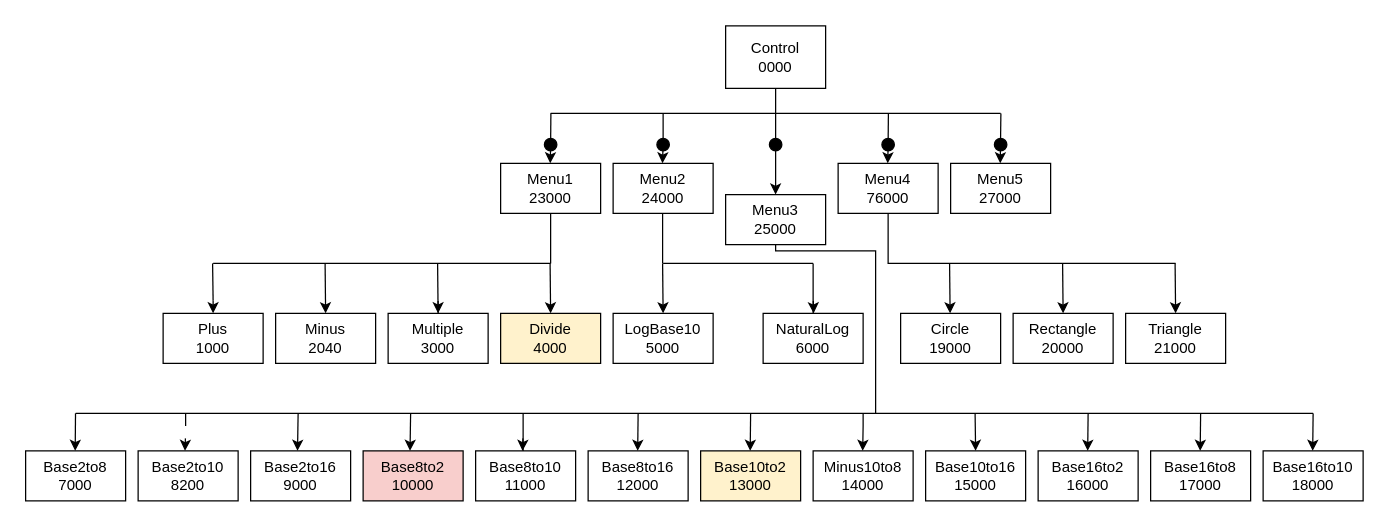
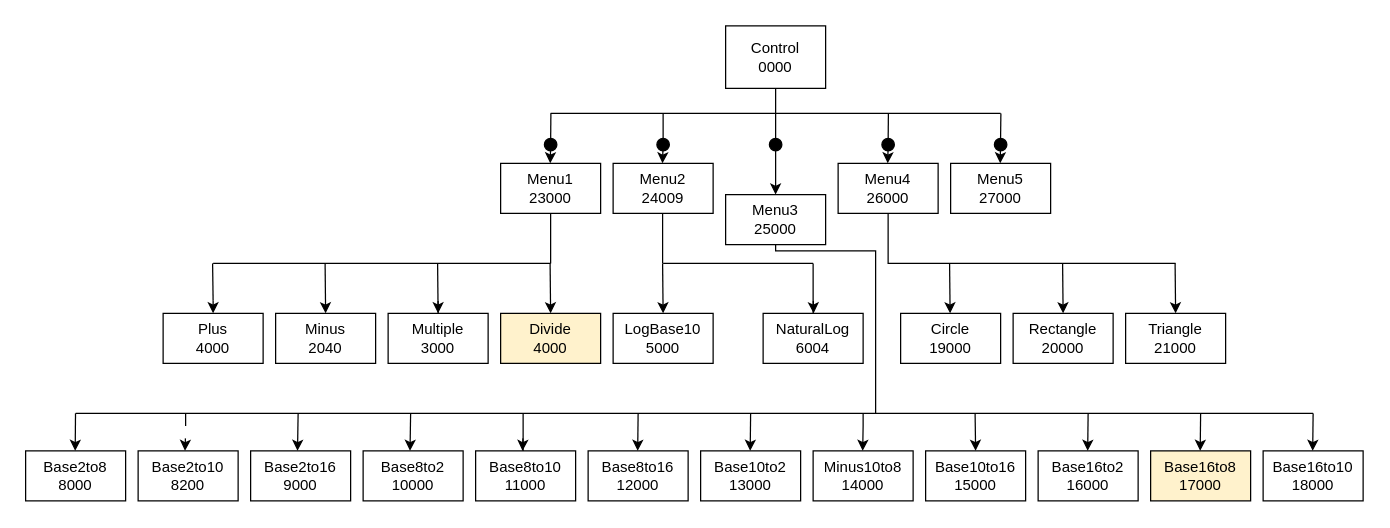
  <mxCell id="0" />
  <mxCell id="1" parent="0" />
- <mxCell id="2" value="Plus&lt;br&gt;1000" style="rounded=0;whiteSpace=wrap;html=1;" parent="1" vertex="1"><mxGeometry x="130" y="250" width="80" height="40" as="geometry" /></mxCell>
+ <mxCell id="2" value="Plus&lt;br&gt;4000" style="rounded=0;whiteSpace=wrap;html=1;" parent="1" vertex="1"><mxGeometry x="130" y="250" width="80" height="40" as="geometry" /></mxCell>
  <mxCell id="3" value="Minus&lt;br&gt;2040" style="rounded=0;whiteSpace=wrap;html=1;" parent="1" vertex="1"><mxGeometry x="220" y="250" width="80" height="40" as="geometry" /></mxCell>
  <mxCell id="4" value="Multiple&lt;br&gt;3000" style="rounded=0;whiteSpace=wrap;html=1;" parent="1" vertex="1"><mxGeometry x="310" y="250" width="80" height="40" as="geometry" /></mxCell>
  <mxCell id="5" value="Divide&lt;br&gt;4000" style="rounded=0;whiteSpace=wrap;html=1;fillColor=#fff2cc;" parent="1" vertex="1"><mxGeometry x="400" y="250" width="80" height="40" as="geometry" /></mxCell>
  <mxCell id="6" value="LogBase10&lt;br&gt;5000" style="rounded=0;whiteSpace=wrap;html=1;" parent="1" vertex="1"><mxGeometry x="490" y="250" width="80" height="40" as="geometry" /></mxCell>
- <mxCell id="7" value="NaturalLog&lt;br&gt;6000" style="rounded=0;whiteSpace=wrap;html=1;" parent="1" vertex="1"><mxGeometry x="610" y="250" width="80" height="40" as="geometry" /></mxCell>
- <mxCell id="8" value="Base2to8&lt;br&gt;7000" style="rounded=0;whiteSpace=wrap;html=1;" parent="1" vertex="1"><mxGeometry x="20" y="360" width="80" height="40" as="geometry" /></mxCell>
+ <mxCell id="7" value="NaturalLog&lt;br&gt;6004" style="rounded=0;whiteSpace=wrap;html=1;" parent="1" vertex="1"><mxGeometry x="610" y="250" width="80" height="40" as="geometry" /></mxCell>
+ <mxCell id="8" value="Base2to8&lt;br&gt;8000" style="rounded=0;whiteSpace=wrap;html=1;" parent="1" vertex="1"><mxGeometry x="20" y="360" width="80" height="40" as="geometry" /></mxCell>
  <mxCell id="9" value="Base2to10&lt;br&gt;8200" style="rounded=0;whiteSpace=wrap;html=1;" parent="1" vertex="1"><mxGeometry x="110" y="360" width="80" height="40" as="geometry" /></mxCell>
  <mxCell id="10" value="Base2to16&lt;br&gt;9000" style="rounded=0;whiteSpace=wrap;html=1;" parent="1" vertex="1"><mxGeometry x="200" y="360" width="80" height="40" as="geometry" /></mxCell>
- <mxCell id="11" value="Base8to2&lt;br&gt;10000" style="rounded=0;whiteSpace=wrap;html=1;fillColor=#f8cecc;" parent="1" vertex="1"><mxGeometry x="290" y="360" width="80" height="40" as="geometry" /></mxCell>
+ <mxCell id="11" value="Base8to2&lt;br&gt;10000" style="rounded=0;whiteSpace=wrap;html=1;" parent="1" vertex="1"><mxGeometry x="290" y="360" width="80" height="40" as="geometry" /></mxCell>
  <mxCell id="12" value="Base8to10&lt;br&gt;11000" style="rounded=0;whiteSpace=wrap;html=1;" parent="1" vertex="1"><mxGeometry x="380" y="360" width="80" height="40" as="geometry" /></mxCell>
  <mxCell id="13" value="Base8to16&lt;br&gt;12000" style="rounded=0;whiteSpace=wrap;html=1;" parent="1" vertex="1"><mxGeometry x="470" y="360" width="80" height="40" as="geometry" /></mxCell>
- <mxCell id="14" value="Base10to2&lt;br&gt;13000" style="rounded=0;whiteSpace=wrap;html=1;fillColor=#fff2cc;" parent="1" vertex="1"><mxGeometry x="560" y="360" width="80" height="40" as="geometry" /></mxCell>
+ <mxCell id="14" value="Base10to2&lt;br&gt;13000" style="rounded=0;whiteSpace=wrap;html=1;" parent="1" vertex="1"><mxGeometry x="560" y="360" width="80" height="40" as="geometry" /></mxCell>
  <mxCell id="15" value="Minus10to8&lt;br&gt;14000" style="rounded=0;whiteSpace=wrap;html=1;" parent="1" vertex="1"><mxGeometry x="650" y="360" width="80" height="40" as="geometry" /></mxCell>
  <mxCell id="16" value="Base10to16&lt;br&gt;15000" style="rounded=0;whiteSpace=wrap;html=1;" parent="1" vertex="1"><mxGeometry x="740" y="360" width="80" height="40" as="geometry" /></mxCell>
  <mxCell id="17" value="Base16to2&lt;br&gt;16000" style="rounded=0;whiteSpace=wrap;html=1;" parent="1" vertex="1"><mxGeometry x="830" y="360" width="80" height="40" as="geometry" /></mxCell>
- <mxCell id="18" value="Base16to8&lt;br&gt;17000" style="rounded=0;whiteSpace=wrap;html=1;" parent="1" vertex="1"><mxGeometry x="920" y="360" width="80" height="40" as="geometry" /></mxCell>
+ <mxCell id="18" value="Base16to8&lt;br&gt;17000" style="rounded=0;whiteSpace=wrap;html=1;fillColor=#fff2cc;" parent="1" vertex="1"><mxGeometry x="920" y="360" width="80" height="40" as="geometry" /></mxCell>
  <mxCell id="19" value="Base16to10&lt;br&gt;18000" style="rounded=0;whiteSpace=wrap;html=1;" parent="1" vertex="1"><mxGeometry x="1010" y="360" width="80" height="40" as="geometry" /></mxCell>
  <mxCell id="20" value="Circle&lt;br&gt;19000" style="rounded=0;whiteSpace=wrap;html=1;" parent="1" vertex="1"><mxGeometry x="720" y="250" width="80" height="40" as="geometry" /></mxCell>
  <mxCell id="21" value="Rectangle&lt;br&gt;20000" style="rounded=0;whiteSpace=wrap;html=1;" parent="1" vertex="1"><mxGeometry x="810" y="250" width="80" height="40" as="geometry" /></mxCell>
  <mxCell id="22" value="Triangle&lt;br&gt;21000" style="rounded=0;whiteSpace=wrap;html=1;" parent="1" vertex="1"><mxGeometry x="900" y="250" width="80" height="40" as="geometry" /></mxCell>
  <mxCell id="23" value="" style="edgeStyle=orthogonalEdgeStyle;rounded=0;orthogonalLoop=1;jettySize=auto;html=1;entryX=0.5;entryY=0;entryDx=0;entryDy=0;startArrow=none;" parent="1" source="67" target="42" edge="1"><mxGeometry relative="1" as="geometry"><mxPoint x="620" y="100" as="targetPoint" /></mxGeometry></mxCell>
  <mxCell id="24" value="Control&lt;br&gt;0000" style="rounded=0;whiteSpace=wrap;html=1;" parent="1" vertex="1"><mxGeometry x="580" y="20" width="80" height="50" as="geometry" /></mxCell>
  <mxCell id="25" value="" style="endArrow=none;html=1;rounded=0;" parent="1" edge="1"><mxGeometry width="50" height="50" relative="1" as="geometry"><mxPoint x="60" y="330" as="sourcePoint" /><mxPoint x="1050" y="330" as="targetPoint" /></mxGeometry></mxCell>
  <mxCell id="26" value="" style="endArrow=classic;html=1;rounded=0;" parent="1" edge="1"><mxGeometry width="50" height="50" relative="1" as="geometry"><mxPoint x="59.91" y="330" as="sourcePoint" /><mxPoint x="59.66" y="360" as="targetPoint" /></mxGeometry></mxCell>
  <mxCell id="27" value="" style="endArrow=classic;html=1;rounded=0;startArrow=none;" parent="1" edge="1"><mxGeometry width="50" height="50" relative="1" as="geometry"><mxPoint x="147.84" y="350" as="sourcePoint" /><mxPoint x="147.52" y="360" as="targetPoint" /></mxGeometry></mxCell>
  <mxCell id="28" value="" style="endArrow=classic;html=1;rounded=0;" parent="1" edge="1"><mxGeometry width="50" height="50" relative="1" as="geometry"><mxPoint x="238" y="330" as="sourcePoint" /><mxPoint x="237.52" y="360" as="targetPoint" /></mxGeometry></mxCell>
  <mxCell id="29" value="" style="endArrow=classic;html=1;rounded=0;" parent="1" edge="1"><mxGeometry width="50" height="50" relative="1" as="geometry"><mxPoint x="328" y="330" as="sourcePoint" /><mxPoint x="327.52" y="360" as="targetPoint" /></mxGeometry></mxCell>
  <mxCell id="30" value="" style="endArrow=classic;html=1;rounded=0;startArrow=none;" parent="1" edge="1"><mxGeometry width="50" height="50" relative="1" as="geometry"><mxPoint x="417.84" y="350" as="sourcePoint" /><mxPoint x="417.52" y="360" as="targetPoint" /></mxGeometry></mxCell>
  <mxCell id="31" value="" style="endArrow=classic;html=1;rounded=0;" parent="1" edge="1"><mxGeometry width="50" height="50" relative="1" as="geometry"><mxPoint x="510" y="330" as="sourcePoint" /><mxPoint x="509.66" y="360" as="targetPoint" /></mxGeometry></mxCell>
  <mxCell id="32" value="" style="endArrow=classic;html=1;rounded=0;" parent="1" edge="1"><mxGeometry width="50" height="50" relative="1" as="geometry"><mxPoint x="600" y="330" as="sourcePoint" /><mxPoint x="599.66" y="360" as="targetPoint" /></mxGeometry></mxCell>
  <mxCell id="33" value="" style="endArrow=classic;html=1;rounded=0;" parent="1" edge="1"><mxGeometry width="50" height="50" relative="1" as="geometry"><mxPoint x="690" y="330" as="sourcePoint" /><mxPoint x="689.66" y="360" as="targetPoint" /><Array as="points"><mxPoint x="690" y="340" /></Array></mxGeometry></mxCell>
  <mxCell id="34" value="" style="endArrow=classic;html=1;rounded=0;" parent="1" edge="1"><mxGeometry width="50" height="50" relative="1" as="geometry"><mxPoint x="779.58" y="330" as="sourcePoint" /><mxPoint x="780" y="360" as="targetPoint" /></mxGeometry></mxCell>
  <mxCell id="35" value="" style="endArrow=classic;html=1;rounded=0;" parent="1" edge="1"><mxGeometry width="50" height="50" relative="1" as="geometry"><mxPoint x="870" y="330" as="sourcePoint" /><mxPoint x="869.66" y="360" as="targetPoint" /></mxGeometry></mxCell>
  <mxCell id="36" value="" style="endArrow=classic;html=1;rounded=0;" parent="1" edge="1"><mxGeometry width="50" height="50" relative="1" as="geometry"><mxPoint x="960" y="330" as="sourcePoint" /><mxPoint x="959.66" y="360" as="targetPoint" /></mxGeometry></mxCell>
  <mxCell id="37" value="" style="endArrow=classic;html=1;rounded=0;" parent="1" edge="1"><mxGeometry width="50" height="50" relative="1" as="geometry"><mxPoint x="1050" y="330" as="sourcePoint" /><mxPoint x="1049.66" y="360" as="targetPoint" /></mxGeometry></mxCell>
  <mxCell id="38" value="Menu1&lt;br&gt;23000" style="rounded=0;whiteSpace=wrap;html=1;" parent="1" vertex="1"><mxGeometry x="400" y="130" width="80" height="40" as="geometry" /></mxCell>
- <mxCell id="39" value="Menu2&lt;br&gt;24000" style="rounded=0;whiteSpace=wrap;html=1;" parent="1" vertex="1"><mxGeometry x="490" y="130" width="80" height="40" as="geometry" /></mxCell>
+ <mxCell id="39" value="Menu2&lt;br&gt;24009" style="rounded=0;whiteSpace=wrap;html=1;" parent="1" vertex="1"><mxGeometry x="490" y="130" width="80" height="40" as="geometry" /></mxCell>
  <mxCell id="40" value="Menu5&lt;br&gt;27000" style="rounded=0;whiteSpace=wrap;html=1;" parent="1" vertex="1"><mxGeometry x="760" y="130" width="80" height="40" as="geometry" /></mxCell>
- <mxCell id="41" value="Menu4&lt;br&gt;76000" style="rounded=0;whiteSpace=wrap;html=1;" parent="1" vertex="1"><mxGeometry x="670" y="130" width="80" height="40" as="geometry" /></mxCell>
+ <mxCell id="41" value="Menu4&lt;br&gt;26000" style="rounded=0;whiteSpace=wrap;html=1;" parent="1" vertex="1"><mxGeometry x="670" y="130" width="80" height="40" as="geometry" /></mxCell>
  <mxCell id="42" value="Menu3&lt;br&gt;25000" style="rounded=0;whiteSpace=wrap;html=1;" parent="1" vertex="1"><mxGeometry x="580" y="155" width="80" height="40" as="geometry" /></mxCell>
  <mxCell id="43" value="" style="endArrow=none;html=1;rounded=0;" parent="1" edge="1"><mxGeometry width="50" height="50" relative="1" as="geometry"><mxPoint x="440" y="90" as="sourcePoint" /><mxPoint x="800" y="90" as="targetPoint" /></mxGeometry></mxCell>
  <mxCell id="44" value="" style="endArrow=classic;html=1;rounded=0;startArrow=none;" parent="1" source="65" edge="1"><mxGeometry width="50" height="50" relative="1" as="geometry"><mxPoint x="530" y="90" as="sourcePoint" /><mxPoint x="529.5" y="130" as="targetPoint" /></mxGeometry></mxCell>
  <mxCell id="45" value="" style="endArrow=classic;html=1;rounded=0;startArrow=none;" parent="1" source="63" edge="1"><mxGeometry width="50" height="50" relative="1" as="geometry"><mxPoint x="440.21" y="90" as="sourcePoint" /><mxPoint x="439.71" y="130" as="targetPoint" /></mxGeometry></mxCell>
  <mxCell id="46" value="" style="endArrow=classic;html=1;rounded=0;startArrow=none;" parent="1" source="69" edge="1"><mxGeometry width="50" height="50" relative="1" as="geometry"><mxPoint x="710.21" y="90" as="sourcePoint" /><mxPoint x="709.71" y="130" as="targetPoint" /></mxGeometry></mxCell>
  <mxCell id="47" value="" style="endArrow=classic;html=1;rounded=0;" parent="1" edge="1"><mxGeometry width="50" height="50" relative="1" as="geometry"><mxPoint x="800.21" y="90" as="sourcePoint" /><mxPoint x="799.71" y="130" as="targetPoint" /></mxGeometry></mxCell>
  <mxCell id="48" value="" style="endArrow=none;html=1;rounded=0;entryX=0.5;entryY=1;entryDx=0;entryDy=0;" parent="1" target="38" edge="1"><mxGeometry width="50" height="50" relative="1" as="geometry"><mxPoint x="440" y="210" as="sourcePoint" /><mxPoint x="651.75" y="200" as="targetPoint" /></mxGeometry></mxCell>
  <mxCell id="49" value="" style="endArrow=none;html=1;rounded=0;" parent="1" edge="1"><mxGeometry width="50" height="50" relative="1" as="geometry"><mxPoint x="170" y="210" as="sourcePoint" /><mxPoint x="440" y="210" as="targetPoint" /></mxGeometry></mxCell>
  <mxCell id="50" value="" style="endArrow=classic;html=1;rounded=0;entryX=0.5;entryY=0;entryDx=0;entryDy=0;startArrow=none;" parent="1" target="2" edge="1"><mxGeometry width="50" height="50" relative="1" as="geometry"><mxPoint x="170" y="240" as="sourcePoint" /><mxPoint x="169.58" y="240" as="targetPoint" /></mxGeometry></mxCell>
  <mxCell id="51" value="" style="endArrow=classic;html=1;rounded=0;entryX=0.5;entryY=0;entryDx=0;entryDy=0;" parent="1" edge="1"><mxGeometry width="50" height="50" relative="1" as="geometry"><mxPoint x="259.58" y="210" as="sourcePoint" /><mxPoint x="260" y="250" as="targetPoint" /></mxGeometry></mxCell>
  <mxCell id="52" value="" style="endArrow=classic;html=1;rounded=0;entryX=0.5;entryY=0;entryDx=0;entryDy=0;startArrow=none;" parent="1" edge="1"><mxGeometry width="50" height="50" relative="1" as="geometry"><mxPoint x="350" y="240" as="sourcePoint" /><mxPoint x="350" y="250" as="targetPoint" /></mxGeometry></mxCell>
  <mxCell id="53" value="" style="endArrow=classic;html=1;rounded=0;entryX=0.5;entryY=0;entryDx=0;entryDy=0;" parent="1" edge="1"><mxGeometry width="50" height="50" relative="1" as="geometry"><mxPoint x="439.58" y="210" as="sourcePoint" /><mxPoint x="440" y="250" as="targetPoint" /></mxGeometry></mxCell>
  <mxCell id="54" value="" style="endArrow=none;html=1;rounded=0;entryX=0.5;entryY=1;entryDx=0;entryDy=0;" parent="1" edge="1"><mxGeometry width="50" height="50" relative="1" as="geometry"><mxPoint x="529.58" y="210" as="sourcePoint" /><mxPoint x="529.58" y="170" as="targetPoint" /></mxGeometry></mxCell>
  <mxCell id="55" value="" style="endArrow=classic;html=1;rounded=0;entryX=0.5;entryY=0;entryDx=0;entryDy=0;" parent="1" edge="1"><mxGeometry width="50" height="50" relative="1" as="geometry"><mxPoint x="529.58" y="210" as="sourcePoint" /><mxPoint x="530" y="250" as="targetPoint" /></mxGeometry></mxCell>
  <mxCell id="56" value="" style="endArrow=classic;html=1;rounded=0;entryX=0.5;entryY=0;entryDx=0;entryDy=0;startArrow=none;" parent="1" edge="1"><mxGeometry width="50" height="50" relative="1" as="geometry"><mxPoint x="650.14" y="240" as="sourcePoint" /><mxPoint x="650.42" y="250" as="targetPoint" /></mxGeometry></mxCell>
  <mxCell id="57" value="" style="endArrow=none;html=1;rounded=0;" parent="1" edge="1"><mxGeometry width="50" height="50" relative="1" as="geometry"><mxPoint x="530" y="210" as="sourcePoint" /><mxPoint x="650" y="210" as="targetPoint" /></mxGeometry></mxCell>
  <mxCell id="58" value="" style="endArrow=none;html=1;rounded=0;exitX=0.5;exitY=1;exitDx=0;exitDy=0;" parent="1" source="41" edge="1"><mxGeometry width="50" height="50" relative="1" as="geometry"><mxPoint x="760" y="210" as="sourcePoint" /><mxPoint x="940" y="210" as="targetPoint" /><Array as="points"><mxPoint x="710" y="210" /></Array></mxGeometry></mxCell>
  <mxCell id="59" value="" style="endArrow=none;html=1;rounded=0;exitX=0.5;exitY=1;exitDx=0;exitDy=0;" parent="1" source="42" edge="1"><mxGeometry width="50" height="50" relative="1" as="geometry"><mxPoint x="720" y="180" as="sourcePoint" /><mxPoint x="700" y="330" as="targetPoint" /><Array as="points"><mxPoint x="620" y="200" /><mxPoint x="700" y="200" /><mxPoint x="700" y="230" /></Array></mxGeometry></mxCell>
  <mxCell id="60" value="" style="endArrow=classic;html=1;rounded=0;entryX=0.5;entryY=0;entryDx=0;entryDy=0;" parent="1" edge="1"><mxGeometry width="50" height="50" relative="1" as="geometry"><mxPoint x="759.17" y="210" as="sourcePoint" /><mxPoint x="759.59" y="250" as="targetPoint" /></mxGeometry></mxCell>
  <mxCell id="61" value="" style="endArrow=classic;html=1;rounded=0;entryX=0.5;entryY=0;entryDx=0;entryDy=0;" parent="1" edge="1"><mxGeometry width="50" height="50" relative="1" as="geometry"><mxPoint x="849.58" y="210" as="sourcePoint" /><mxPoint x="850" y="250" as="targetPoint" /></mxGeometry></mxCell>
  <mxCell id="62" value="" style="endArrow=classic;html=1;rounded=0;entryX=0.5;entryY=0;entryDx=0;entryDy=0;" parent="1" edge="1"><mxGeometry width="50" height="50" relative="1" as="geometry"><mxPoint x="939.58" y="210" as="sourcePoint" /><mxPoint x="940" y="250" as="targetPoint" /></mxGeometry></mxCell>
  <mxCell id="63" value="" style="verticalLabelPosition=bottom;verticalAlign=top;html=1;shape=mxgraph.flowchart.on-page_reference;fillColor=#000000;strokeColor=#000000;fontColor=#ffffff;" parent="1" vertex="1"><mxGeometry x="435" y="110" width="10" height="10" as="geometry" /></mxCell>
  <mxCell id="64" value="" style="endArrow=none;html=1;rounded=0;" parent="1" target="63" edge="1"><mxGeometry width="50" height="50" relative="1" as="geometry"><mxPoint x="440.21" y="90" as="sourcePoint" /><mxPoint x="439.71" y="130" as="targetPoint" /></mxGeometry></mxCell>
  <mxCell id="65" value="" style="verticalLabelPosition=bottom;verticalAlign=top;html=1;shape=mxgraph.flowchart.on-page_reference;fillColor=#000000;strokeColor=#000000;fontColor=#ffffff;" parent="1" vertex="1"><mxGeometry x="525" y="110" width="10" height="10" as="geometry" /></mxCell>
  <mxCell id="66" value="" style="endArrow=none;html=1;rounded=0;" parent="1" target="65" edge="1"><mxGeometry width="50" height="50" relative="1" as="geometry"><mxPoint x="530" y="90" as="sourcePoint" /><mxPoint x="529.5" y="130" as="targetPoint" /></mxGeometry></mxCell>
  <mxCell id="67" value="" style="verticalLabelPosition=bottom;verticalAlign=top;html=1;shape=mxgraph.flowchart.on-page_reference;fillColor=#000000;strokeColor=#000000;fontColor=#ffffff;" parent="1" vertex="1"><mxGeometry x="615" y="110" width="10" height="10" as="geometry" /></mxCell>
  <mxCell id="68" value="" style="edgeStyle=orthogonalEdgeStyle;rounded=0;orthogonalLoop=1;jettySize=auto;html=1;entryX=0.5;entryY=0;entryDx=0;entryDy=0;endArrow=none;" parent="1" source="24" target="67" edge="1"><mxGeometry relative="1" as="geometry"><mxPoint x="620" y="130" as="targetPoint" /><mxPoint x="620" y="60" as="sourcePoint" /></mxGeometry></mxCell>
  <mxCell id="69" value="" style="verticalLabelPosition=bottom;verticalAlign=top;html=1;shape=mxgraph.flowchart.on-page_reference;fillColor=#000000;strokeColor=#000000;fontColor=#ffffff;" parent="1" vertex="1"><mxGeometry x="705" y="110" width="10" height="10" as="geometry" /></mxCell>
  <mxCell id="70" value="" style="endArrow=none;html=1;rounded=0;" parent="1" target="69" edge="1"><mxGeometry width="50" height="50" relative="1" as="geometry"><mxPoint x="710.21" y="90" as="sourcePoint" /><mxPoint x="709.71" y="130" as="targetPoint" /></mxGeometry></mxCell>
  <mxCell id="71" value="" style="verticalLabelPosition=bottom;verticalAlign=top;html=1;shape=mxgraph.flowchart.on-page_reference;fillColor=#000000;strokeColor=#000000;fontColor=#ffffff;" parent="1" vertex="1"><mxGeometry x="795" y="110" width="10" height="10" as="geometry" /></mxCell>
  <mxCell id="72" value="" style="endArrow=none;html=1;rounded=0;" parent="1" edge="1"><mxGeometry width="50" height="50" relative="1" as="geometry"><mxPoint x="169.58" y="210" as="sourcePoint" /><mxPoint x="170" y="240" as="targetPoint" /></mxGeometry></mxCell>
  <mxCell id="73" value="" style="endArrow=none;html=1;rounded=0;" parent="1" edge="1"><mxGeometry width="50" height="50" relative="1" as="geometry"><mxPoint x="349.58" y="210" as="sourcePoint" /><mxPoint x="350" y="250" as="targetPoint" /></mxGeometry></mxCell>
  <mxCell id="74" value="" style="endArrow=none;html=1;rounded=0;" parent="1" edge="1"><mxGeometry width="50" height="50" relative="1" as="geometry"><mxPoint x="650" y="210" as="sourcePoint" /><mxPoint x="650" y="250" as="targetPoint" /></mxGeometry></mxCell>
  <mxCell id="75" value="" style="endArrow=none;html=1;rounded=0;" parent="1" edge="1"><mxGeometry width="50" height="50" relative="1" as="geometry"><mxPoint x="148" y="330" as="sourcePoint" /><mxPoint x="148" y="340" as="targetPoint" /></mxGeometry></mxCell>
  <mxCell id="76" value="" style="endArrow=none;html=1;rounded=0;" parent="1" edge="1"><mxGeometry width="50" height="50" relative="1" as="geometry"><mxPoint x="418" y="330" as="sourcePoint" /><mxPoint x="418" y="360" as="targetPoint" /></mxGeometry></mxCell>
